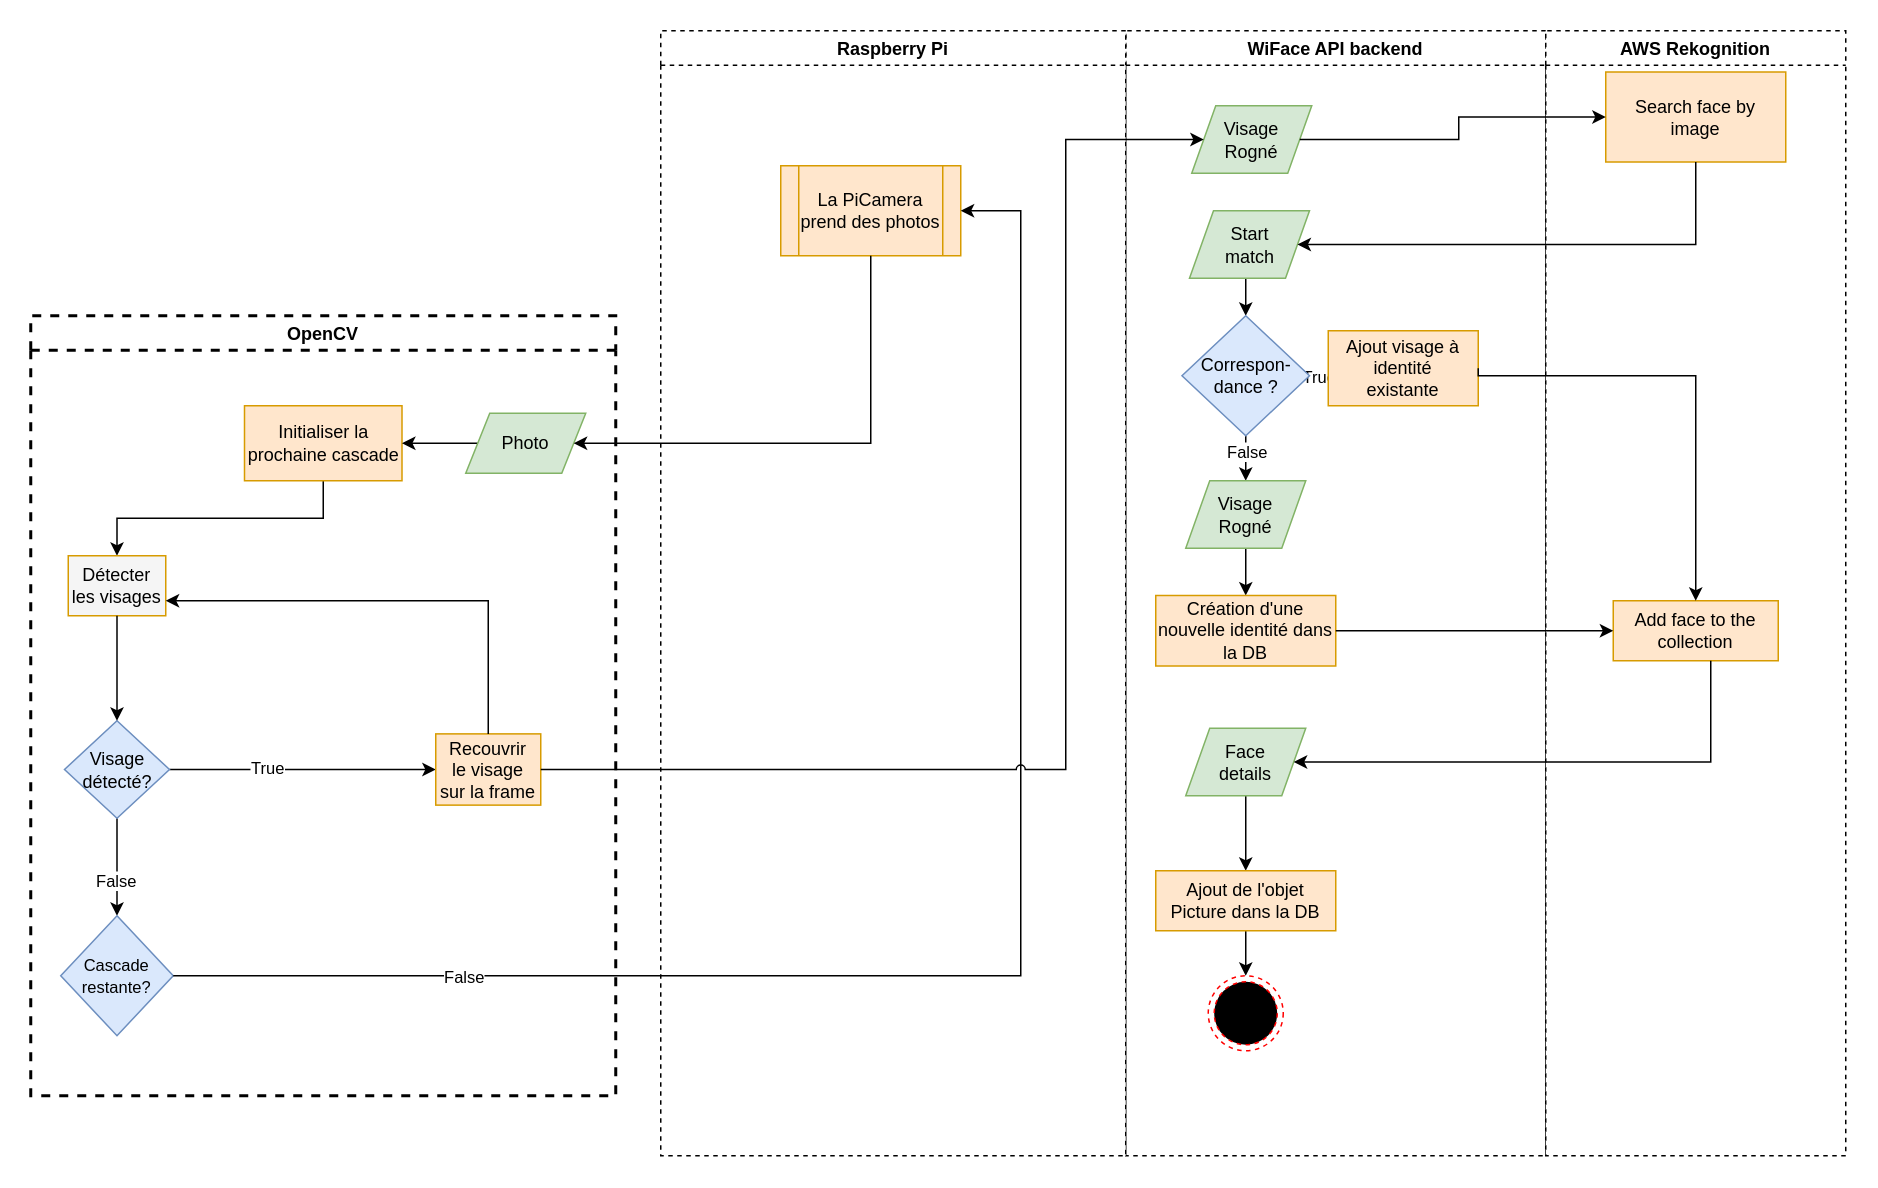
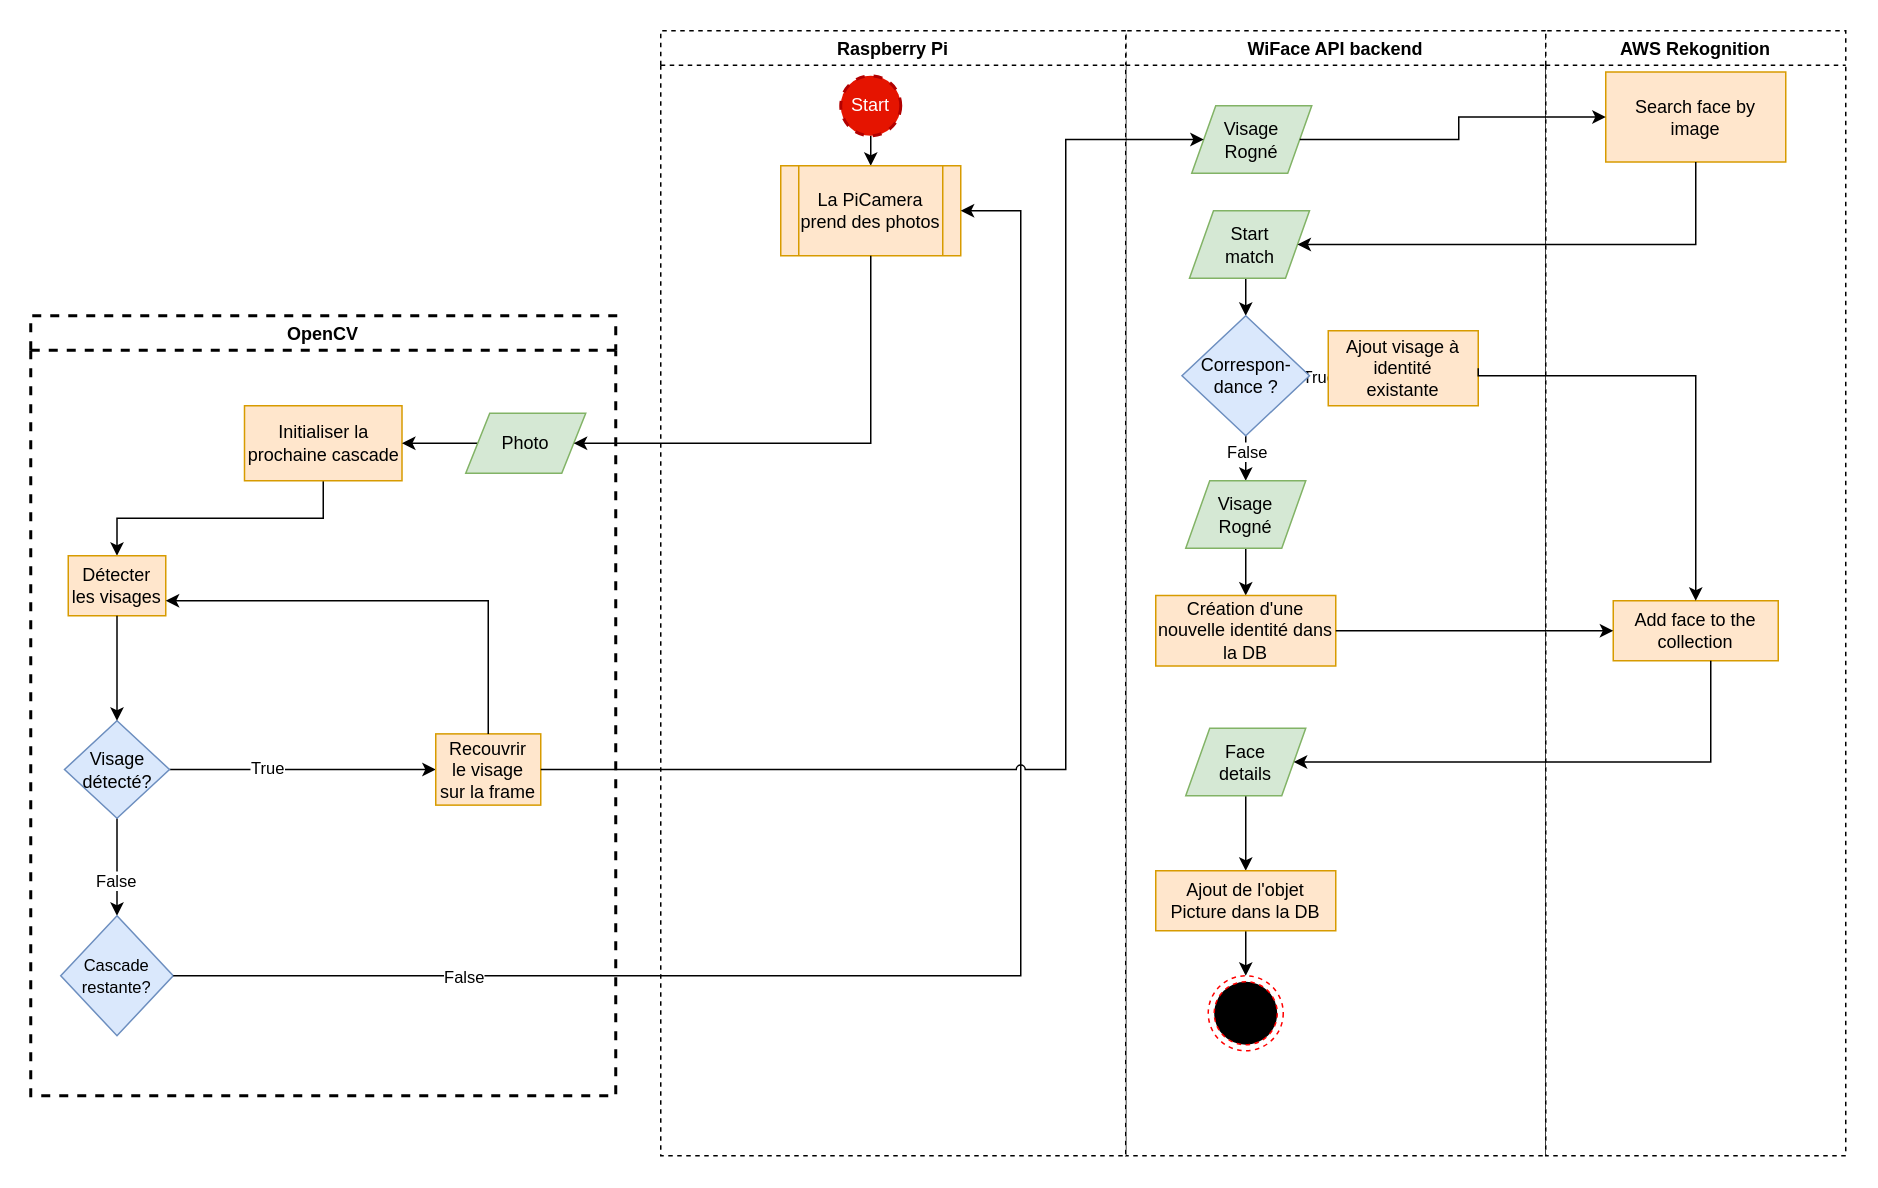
  <mxCell id="0" />
  <mxCell id="1" parent="0" />
  <mxCell id="2" value="WiFace API backend" style="swimlane;dashed=1;swimlaneFillColor=#ffffff;strokeColor=#000000;" vertex="1" parent="1"><mxGeometry x="750" y="20" width="280" height="750" as="geometry" /></mxCell>
  <mxCell id="3" value="&lt;div&gt;Visage&lt;/div&gt;&lt;div&gt;Rogné&lt;br&gt;&lt;/div&gt;" style="shape=parallelogram;perimeter=parallelogramPerimeter;whiteSpace=wrap;html=1;fillColor=#d5e8d4;strokeColor=#82b366;" vertex="1" parent="2"><mxGeometry x="44" y="50" width="80" height="45" as="geometry" /></mxCell>
  <mxCell id="4" style="edgeStyle=orthogonalEdgeStyle;rounded=0;jumpStyle=arc;orthogonalLoop=1;jettySize=auto;html=1;exitX=0.5;exitY=1;exitDx=0;exitDy=0;entryX=0.5;entryY=0;entryDx=0;entryDy=0;strokeColor=#000000;" edge="1" parent="2" source="5" target="10"><mxGeometry relative="1" as="geometry" /></mxCell>
  <mxCell id="5" value="&lt;div&gt;Start &lt;br&gt;&lt;/div&gt;&lt;div&gt;match&lt;/div&gt;" style="shape=parallelogram;perimeter=parallelogramPerimeter;whiteSpace=wrap;html=1;fillColor=#d5e8d4;strokeColor=#82b366;" vertex="1" parent="2"><mxGeometry x="42.5" y="120" width="80" height="45" as="geometry" /></mxCell>
  <mxCell id="6" style="edgeStyle=orthogonalEdgeStyle;rounded=0;jumpStyle=arc;orthogonalLoop=1;jettySize=auto;html=1;exitX=1;exitY=0.5;exitDx=0;exitDy=0;entryX=0;entryY=0.5;entryDx=0;entryDy=0;strokeColor=#000000;" edge="1" parent="2" source="10" target="13"><mxGeometry relative="1" as="geometry" /></mxCell>
  <mxCell id="7" value="True" style="edgeLabel;html=1;align=center;verticalAlign=middle;resizable=0;points=[];" vertex="1" connectable="0" parent="6"><mxGeometry x="-0.261" y="-2" relative="1" as="geometry"><mxPoint y="-2" as="offset" /></mxGeometry></mxCell>
  <mxCell id="8" style="edgeStyle=orthogonalEdgeStyle;rounded=0;jumpStyle=arc;orthogonalLoop=1;jettySize=auto;html=1;exitX=0.5;exitY=1;exitDx=0;exitDy=0;entryX=0.5;entryY=0;entryDx=0;entryDy=0;strokeColor=#000000;" edge="1" parent="2" source="10" target="12"><mxGeometry relative="1" as="geometry"><Array as="points"><mxPoint x="80" y="280" /><mxPoint x="80" y="280" /></Array></mxGeometry></mxCell>
  <mxCell id="9" value="False" style="edgeLabel;html=1;align=center;verticalAlign=middle;resizable=0;points=[];" vertex="1" connectable="0" parent="8"><mxGeometry x="-0.335" relative="1" as="geometry"><mxPoint as="offset" /></mxGeometry></mxCell>
  <mxCell id="10" value="&lt;div&gt;Correspon-&lt;/div&gt;&lt;div&gt;dance ?&lt;br&gt;&lt;/div&gt;" style="rhombus;whiteSpace=wrap;html=1;fillColor=#dae8fc;strokeColor=#6c8ebf;" vertex="1" parent="2"><mxGeometry x="37.5" y="190" width="85" height="80" as="geometry" /></mxCell>
  <mxCell id="11" style="edgeStyle=orthogonalEdgeStyle;rounded=0;jumpStyle=arc;orthogonalLoop=1;jettySize=auto;html=1;exitX=0.5;exitY=1;exitDx=0;exitDy=0;strokeColor=#000000;" edge="1" parent="2" source="12" target="18"><mxGeometry relative="1" as="geometry" /></mxCell>
  <mxCell id="12" value="&lt;div&gt;Visage&lt;/div&gt;&lt;div&gt;Rogné&lt;br&gt;&lt;/div&gt;" style="shape=parallelogram;perimeter=parallelogramPerimeter;whiteSpace=wrap;html=1;fillColor=#d5e8d4;strokeColor=#82b366;" vertex="1" parent="2"><mxGeometry x="40" y="300" width="80" height="45" as="geometry" /></mxCell>
  <mxCell id="13" value="&lt;div&gt;Ajout visage à identité&lt;/div&gt;&lt;div&gt;existante&lt;br&gt;&lt;/div&gt;" style="rounded=0;whiteSpace=wrap;html=1;fillColor=#ffe6cc;strokeColor=#d79b00;" vertex="1" parent="2"><mxGeometry x="135" y="200" width="100" height="50" as="geometry" /></mxCell>
  <mxCell id="14" style="edgeStyle=orthogonalEdgeStyle;rounded=0;jumpStyle=arc;orthogonalLoop=1;jettySize=auto;html=1;strokeColor=#000000;" edge="1" parent="2" source="15" target="17"><mxGeometry relative="1" as="geometry" /></mxCell>
  <mxCell id="15" value="&lt;div&gt;Face &lt;br&gt;&lt;/div&gt;details" style="shape=parallelogram;perimeter=parallelogramPerimeter;whiteSpace=wrap;html=1;fillColor=#d5e8d4;strokeColor=#82b366;" vertex="1" parent="2"><mxGeometry x="40" y="465" width="80" height="45" as="geometry" /></mxCell>
  <mxCell id="16" style="edgeStyle=orthogonalEdgeStyle;rounded=0;jumpStyle=arc;orthogonalLoop=1;jettySize=auto;html=1;exitX=0.5;exitY=1;exitDx=0;exitDy=0;shadow=0;strokeColor=#000000;" edge="1" parent="2" source="17" target="19"><mxGeometry relative="1" as="geometry" /></mxCell>
  <mxCell id="17" value="Ajout de l'objet Picture dans la DB" style="rounded=0;whiteSpace=wrap;html=1;fillColor=#ffe6cc;strokeColor=#d79b00;" vertex="1" parent="2"><mxGeometry x="20" y="560" width="120" height="40" as="geometry" /></mxCell>
  <mxCell id="18" value="Création d'une nouvelle identité dans la DB" style="rounded=0;whiteSpace=wrap;html=1;fillColor=#ffe6cc;strokeColor=#d79b00;" vertex="1" parent="2"><mxGeometry x="20" y="376.5" width="120" height="47" as="geometry" /></mxCell>
  <mxCell id="19" value="" style="ellipse;html=1;shape=endState;fillColor=#000000;strokeColor=#ff0000;dashed=1;" vertex="1" parent="2"><mxGeometry x="55" y="630" width="50" height="50" as="geometry" /></mxCell>
  <mxCell id="20" value="AWS Rekognition" style="swimlane;startSize=23;fillColor=#ffffff;strokeColor=#000000;dashed=1;swimlaneFillColor=#ffffff;" vertex="1" parent="1"><mxGeometry x="1030" y="20" width="200" height="750" as="geometry" /></mxCell>
  <mxCell id="21" value="Search face by&lt;div&gt;image&lt;br&gt;&lt;/div&gt;" style="rounded=0;whiteSpace=wrap;html=1;fillColor=#ffe6cc;strokeColor=#d79b00;" vertex="1" parent="20"><mxGeometry x="40" y="27.5" width="120" height="60" as="geometry" /></mxCell>
  <mxCell id="22" value="Add face to the collection" style="rounded=0;whiteSpace=wrap;html=1;fillColor=#ffe6cc;strokeColor=#d79b00;" vertex="1" parent="20"><mxGeometry x="45" y="380" width="110" height="40" as="geometry" /></mxCell>
  <mxCell id="23" value="Raspberry Pi" style="swimlane;dashed=1;swimlaneFillColor=#ffffff;" vertex="1" parent="1"><mxGeometry x="440" y="20" width="310" height="750" as="geometry" /></mxCell>
+ <mxCell id="24" style="edgeStyle=orthogonalEdgeStyle;rounded=0;jumpStyle=arc;orthogonalLoop=1;jettySize=auto;html=1;exitX=0.5;exitY=1;exitDx=0;exitDy=0;exitPerimeter=0;entryX=0.5;entryY=0;entryDx=0;entryDy=0;shadow=0;strokeColor=#000000;" edge="1" parent="23" source="25" target="26"><mxGeometry relative="1" as="geometry" /></mxCell>
+ <mxCell id="25" value="Start" style="strokeWidth=2;html=1;shape=mxgraph.flowchart.start_2;whiteSpace=wrap;dashed=1;fillColor=#e51400;strokeColor=#B20000;fontColor=#ffffff;" vertex="1" parent="23"><mxGeometry x="120" y="30" width="40" height="40" as="geometry" /></mxCell>
  <mxCell id="26" value="&lt;div&gt;La PiCamera&lt;/div&gt;&lt;div&gt;prend des photos&lt;br&gt;&lt;/div&gt;" style="shape=process;whiteSpace=wrap;html=1;backgroundOutline=1;fillColor=#ffe6cc;strokeColor=#d79b00;" vertex="1" parent="23"><mxGeometry x="80" y="90" width="120" height="60" as="geometry" /></mxCell>
  <mxCell id="27" style="edgeStyle=orthogonalEdgeStyle;rounded=0;jumpStyle=arc;orthogonalLoop=1;jettySize=auto;html=1;strokeColor=#000000;" edge="1" parent="1" source="3" target="21"><mxGeometry relative="1" as="geometry" /></mxCell>
  <mxCell id="28" style="edgeStyle=orthogonalEdgeStyle;rounded=0;jumpStyle=arc;orthogonalLoop=1;jettySize=auto;html=1;strokeColor=#000000;entryX=1;entryY=0.5;entryDx=0;entryDy=0;" edge="1" parent="1" source="21" target="5"><mxGeometry relative="1" as="geometry"><mxPoint x="1130" y="290" as="targetPoint" /><Array as="points"><mxPoint x="1130" y="163" /></Array></mxGeometry></mxCell>
  <mxCell id="29" value="" style="edgeStyle=orthogonalEdgeStyle;rounded=0;jumpStyle=arc;orthogonalLoop=1;jettySize=auto;html=1;strokeColor=#000000;entryX=1;entryY=0.5;entryDx=0;entryDy=0;" edge="1" parent="1" source="22" target="15"><mxGeometry relative="1" as="geometry"><mxPoint x="1140" y="600" as="targetPoint" /><Array as="points"><mxPoint x="1140" y="508" /></Array></mxGeometry></mxCell>
  <mxCell id="30" style="edgeStyle=orthogonalEdgeStyle;rounded=0;jumpStyle=arc;orthogonalLoop=1;jettySize=auto;html=1;exitX=1;exitY=0.5;exitDx=0;exitDy=0;entryX=0;entryY=0.5;entryDx=0;entryDy=0;shadow=0;strokeColor=#000000;" edge="1" parent="1" source="18" target="22"><mxGeometry relative="1" as="geometry"><Array as="points"><mxPoint x="940" y="420" /><mxPoint x="940" y="420" /></Array></mxGeometry></mxCell>
  <mxCell id="31" style="edgeStyle=orthogonalEdgeStyle;rounded=0;jumpStyle=arc;orthogonalLoop=1;jettySize=auto;html=1;exitX=1;exitY=0.5;exitDx=0;exitDy=0;entryX=0.5;entryY=0;entryDx=0;entryDy=0;shadow=0;strokeColor=#000000;" edge="1" parent="1" source="13" target="22"><mxGeometry relative="1" as="geometry"><Array as="points"><mxPoint x="1130" y="250" /></Array></mxGeometry></mxCell>
  <mxCell id="32" value="OpenCV" style="swimlane;startSize=23;dashed=1;strokeWidth=2;swimlaneFillColor=#FFFFFF;fillColor=#FFFFFF;strokeColor=#000000;" vertex="1" parent="1"><mxGeometry x="20" y="210" width="390" height="520" as="geometry" /></mxCell>
  <mxCell id="33" style="edgeStyle=orthogonalEdgeStyle;rounded=0;orthogonalLoop=1;jettySize=auto;html=1;exitX=0.5;exitY=1;exitDx=0;exitDy=0;entryX=0.5;entryY=0;entryDx=0;entryDy=0;" edge="1" parent="32" source="37" target="38"><mxGeometry relative="1" as="geometry" /></mxCell>
  <mxCell id="34" value="&lt;div&gt;False&lt;/div&gt;" style="edgeLabel;html=1;align=center;verticalAlign=middle;resizable=0;points=[];" vertex="1" connectable="0" parent="33"><mxGeometry x="0.269" y="-1" relative="1" as="geometry"><mxPoint as="offset" /></mxGeometry></mxCell>
  <mxCell id="35" style="edgeStyle=orthogonalEdgeStyle;rounded=0;orthogonalLoop=1;jettySize=auto;html=1;exitX=1;exitY=0.5;exitDx=0;exitDy=0;entryX=0;entryY=0.5;entryDx=0;entryDy=0;" edge="1" parent="32" source="37" target="39"><mxGeometry relative="1" as="geometry" /></mxCell>
  <mxCell id="36" value="True" style="edgeLabel;html=1;align=center;verticalAlign=middle;resizable=0;points=[];" vertex="1" connectable="0" parent="35"><mxGeometry x="-0.262" y="1" relative="1" as="geometry"><mxPoint as="offset" /></mxGeometry></mxCell>
  <mxCell id="37" value="Visage détecté?" style="rhombus;whiteSpace=wrap;html=1;fillColor=#dae8fc;strokeColor=#6c8ebf;" vertex="1" parent="32"><mxGeometry x="22.5" y="270" width="70" height="65" as="geometry" /></mxCell>
  <mxCell id="38" value="&lt;div&gt;&lt;font style=&quot;font-size: 11px&quot;&gt;Cascade&lt;br&gt;&lt;/font&gt;&lt;/div&gt;&lt;div&gt;&lt;font style=&quot;font-size: 11px&quot;&gt;restante?&lt;br&gt;&lt;/font&gt;&lt;/div&gt;" style="rhombus;whiteSpace=wrap;html=1;fillColor=#dae8fc;strokeColor=#6c8ebf;" vertex="1" parent="32"><mxGeometry x="20" y="400" width="75" height="80" as="geometry" /></mxCell>
  <mxCell id="39" value="&lt;div&gt;Recouvrir&lt;/div&gt;&lt;div&gt;le visage&lt;/div&gt;&lt;div&gt;sur la frame&lt;br&gt;&lt;/div&gt;" style="rounded=0;whiteSpace=wrap;html=1;fillColor=#ffe6cc;strokeColor=#d79b00;" vertex="1" parent="32"><mxGeometry x="270" y="278.75" width="70" height="47.5" as="geometry" /></mxCell>
  <mxCell id="40" style="edgeStyle=orthogonalEdgeStyle;rounded=0;jumpStyle=arc;orthogonalLoop=1;jettySize=auto;html=1;exitX=0.5;exitY=1;exitDx=0;exitDy=0;entryX=0.5;entryY=0;entryDx=0;entryDy=0;shadow=0;strokeColor=#000000;" edge="1" parent="32" source="41" target="42"><mxGeometry relative="1" as="geometry" /></mxCell>
  <mxCell id="41" value="&lt;div&gt;Initialiser la prochaine cascade&lt;/div&gt;" style="rounded=0;whiteSpace=wrap;html=1;fillColor=#ffe6cc;strokeColor=#d79b00;" vertex="1" parent="32"><mxGeometry x="142.5" y="60" width="105" height="50" as="geometry" /></mxCell>
- <mxCell id="42" value="&lt;div&gt;Détecter les visages&lt;br&gt;&lt;/div&gt;" style="rounded=0;whiteSpace=wrap;html=1;fillColor=#f5f5f5;strokeColor=#d79b00;" vertex="1" parent="32"><mxGeometry x="25" y="160" width="65" height="40" as="geometry" /></mxCell>
+ <mxCell id="42" value="&lt;div&gt;Détecter les visages&lt;br&gt;&lt;/div&gt;" style="rounded=0;whiteSpace=wrap;html=1;fillColor=#ffe6cc;strokeColor=#d79b00;" vertex="1" parent="32"><mxGeometry x="25" y="160" width="65" height="40" as="geometry" /></mxCell>
  <mxCell id="43" style="edgeStyle=orthogonalEdgeStyle;rounded=0;orthogonalLoop=1;jettySize=auto;html=1;exitX=0.5;exitY=1;exitDx=0;exitDy=0;entryX=0.5;entryY=0;entryDx=0;entryDy=0;" edge="1" parent="32" source="42" target="37"><mxGeometry relative="1" as="geometry" /></mxCell>
  <mxCell id="44" style="edgeStyle=orthogonalEdgeStyle;rounded=0;jumpStyle=arc;orthogonalLoop=1;jettySize=auto;html=1;exitX=0.5;exitY=0;exitDx=0;exitDy=0;strokeColor=#000000;entryX=1;entryY=0.75;entryDx=0;entryDy=0;" edge="1" parent="32" source="39" target="42"><mxGeometry relative="1" as="geometry"><mxPoint x="165" y="120" as="targetPoint" /></mxGeometry></mxCell>
  <mxCell id="45" style="edgeStyle=orthogonalEdgeStyle;rounded=0;jumpStyle=arc;orthogonalLoop=1;jettySize=auto;html=1;exitX=1;exitY=0.5;exitDx=0;exitDy=0;shadow=0;strokeColor=#000000;" edge="1" parent="32" source="46" target="41"><mxGeometry relative="1" as="geometry" /></mxCell>
  <mxCell id="46" value="Photo" style="shape=parallelogram;perimeter=parallelogramPerimeter;whiteSpace=wrap;html=1;fillColor=#d5e8d4;strokeColor=#82b366;direction=west;" vertex="1" parent="32"><mxGeometry x="290" y="65" width="80" height="40" as="geometry" /></mxCell>
  <mxCell id="47" style="edgeStyle=orthogonalEdgeStyle;rounded=0;jumpStyle=arc;orthogonalLoop=1;jettySize=auto;html=1;exitX=1;exitY=0.5;exitDx=0;exitDy=0;entryX=1;entryY=0.5;entryDx=0;entryDy=0;shadow=0;strokeColor=#000000;" edge="1" parent="1" source="38" target="26"><mxGeometry relative="1" as="geometry"><Array as="points"><mxPoint x="680" y="650" /><mxPoint x="680" y="140" /></Array></mxGeometry></mxCell>
  <mxCell id="48" value="False" style="edgeLabel;html=1;align=center;verticalAlign=middle;resizable=0;points=[];" vertex="1" connectable="0" parent="47"><mxGeometry x="-0.927" relative="1" as="geometry"><mxPoint x="152.5" as="offset" /></mxGeometry></mxCell>
  <mxCell id="49" style="edgeStyle=orthogonalEdgeStyle;rounded=0;jumpStyle=arc;orthogonalLoop=1;jettySize=auto;html=1;entryX=0;entryY=0.5;entryDx=0;entryDy=0;shadow=0;strokeColor=#000000;exitX=1;exitY=0.5;exitDx=0;exitDy=0;" edge="1" parent="1" source="39" target="3"><mxGeometry relative="1" as="geometry"><mxPoint x="530" y="570" as="sourcePoint" /><Array as="points"><mxPoint x="710" y="512" /><mxPoint x="710" y="92" /></Array></mxGeometry></mxCell>
  <mxCell id="50" style="edgeStyle=orthogonalEdgeStyle;rounded=0;jumpStyle=arc;orthogonalLoop=1;jettySize=auto;html=1;exitX=0.5;exitY=1;exitDx=0;exitDy=0;entryX=0;entryY=0.5;entryDx=0;entryDy=0;shadow=0;strokeColor=#000000;" edge="1" parent="1" source="26" target="46"><mxGeometry relative="1" as="geometry"><Array as="points"><mxPoint x="580" y="295" /></Array></mxGeometry></mxCell>
